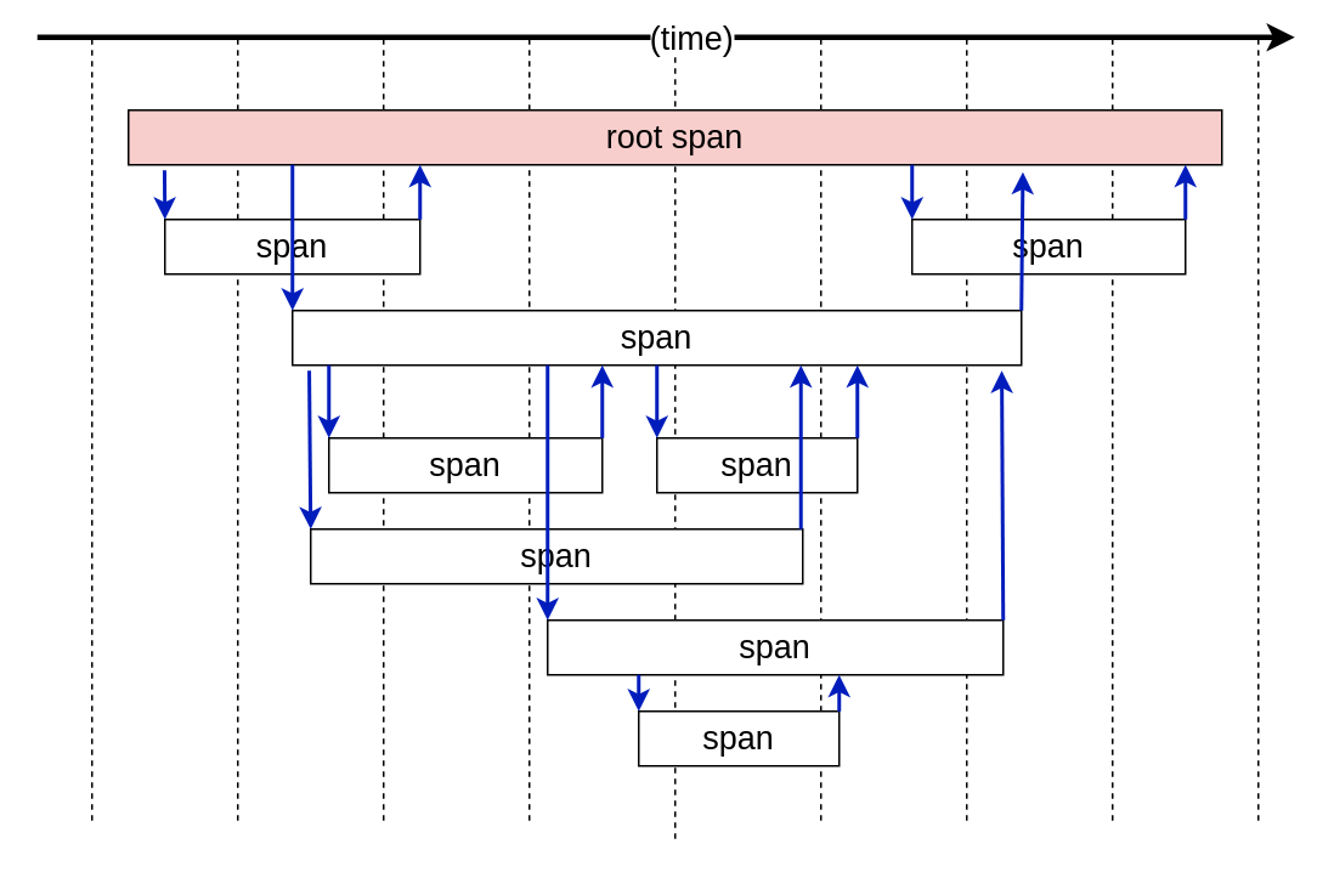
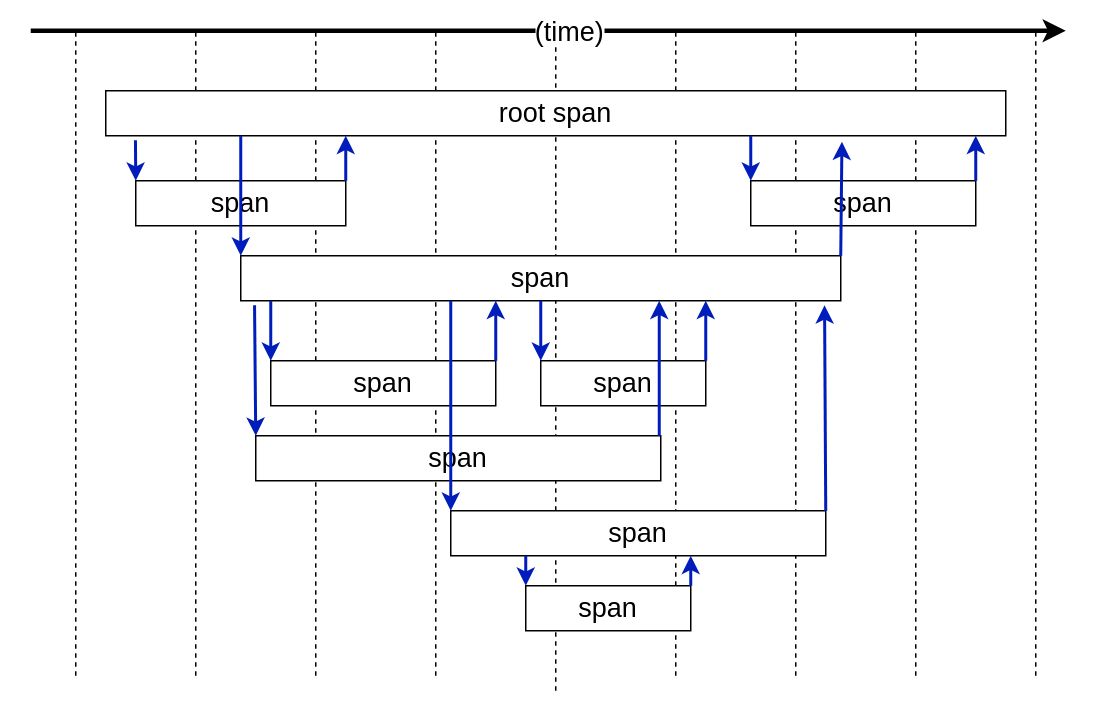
  <mxCell id="0" />
  <mxCell id="1" parent="0" />
  <mxCell id="2" value="" style="endArrow=classic;html=1;rounded=0;strokeWidth=3;" edge="1" parent="1"><mxGeometry width="50" height="50" relative="1" as="geometry"><mxPoint x="20" y="20" as="sourcePoint" /><mxPoint x="710" y="20" as="targetPoint" /></mxGeometry></mxCell>
  <mxCell id="3" value="&lt;font style=&quot;font-size: 18px;&quot;&gt;(time)&lt;/font&gt;" style="edgeLabel;html=1;align=center;verticalAlign=middle;resizable=0;points=[];" vertex="1" connectable="0" parent="2"><mxGeometry x="0.041" relative="1" as="geometry"><mxPoint as="offset" /></mxGeometry></mxCell>
  <mxCell id="4" value="" style="endArrow=none;dashed=1;html=1;rounded=0;" edge="1" parent="1"><mxGeometry width="50" height="50" relative="1" as="geometry"><mxPoint x="50" y="450" as="sourcePoint" /><mxPoint x="50" y="20" as="targetPoint" /></mxGeometry></mxCell>
  <mxCell id="5" value="" style="endArrow=none;dashed=1;html=1;rounded=0;" edge="1" parent="1"><mxGeometry width="50" height="50" relative="1" as="geometry"><mxPoint x="130" y="450" as="sourcePoint" /><mxPoint x="130" y="20" as="targetPoint" /></mxGeometry></mxCell>
  <mxCell id="6" value="" style="endArrow=none;dashed=1;html=1;rounded=0;" edge="1" parent="1"><mxGeometry width="50" height="50" relative="1" as="geometry"><mxPoint x="210" y="450" as="sourcePoint" /><mxPoint x="210" y="20" as="targetPoint" /></mxGeometry></mxCell>
  <mxCell id="7" value="" style="endArrow=none;dashed=1;html=1;rounded=0;" edge="1" parent="1"><mxGeometry width="50" height="50" relative="1" as="geometry"><mxPoint x="290" y="450" as="sourcePoint" /><mxPoint x="290" y="20" as="targetPoint" /></mxGeometry></mxCell>
  <mxCell id="8" value="" style="endArrow=none;dashed=1;html=1;rounded=0;" edge="1" parent="1"><mxGeometry width="50" height="50" relative="1" as="geometry"><mxPoint x="370" y="460" as="sourcePoint" /><mxPoint x="370" y="30" as="targetPoint" /></mxGeometry></mxCell>
  <mxCell id="9" value="" style="endArrow=none;dashed=1;html=1;rounded=0;" edge="1" parent="1"><mxGeometry width="50" height="50" relative="1" as="geometry"><mxPoint x="450" y="450" as="sourcePoint" /><mxPoint x="450" y="20" as="targetPoint" /></mxGeometry></mxCell>
  <mxCell id="10" value="" style="endArrow=none;dashed=1;html=1;rounded=0;" edge="1" parent="1"><mxGeometry width="50" height="50" relative="1" as="geometry"><mxPoint x="530" y="450" as="sourcePoint" /><mxPoint x="530" y="20" as="targetPoint" /></mxGeometry></mxCell>
  <mxCell id="11" value="" style="endArrow=none;dashed=1;html=1;rounded=0;" edge="1" parent="1"><mxGeometry width="50" height="50" relative="1" as="geometry"><mxPoint x="610" y="450" as="sourcePoint" /><mxPoint x="610" y="20" as="targetPoint" /></mxGeometry></mxCell>
  <mxCell id="12" value="" style="endArrow=none;dashed=1;html=1;rounded=0;" edge="1" parent="1"><mxGeometry width="50" height="50" relative="1" as="geometry"><mxPoint x="690" y="450" as="sourcePoint" /><mxPoint x="690" y="20" as="targetPoint" /></mxGeometry></mxCell>
- <mxCell id="13" value="&lt;font style=&quot;font-size: 18px;&quot;&gt;root span&lt;/font&gt;" style="rounded=0;whiteSpace=wrap;html=1;fillColor=#f8cecc;" vertex="1" parent="1"><mxGeometry x="70" y="60" width="600" height="30" as="geometry" /></mxCell>
+ <mxCell id="13" value="&lt;font style=&quot;font-size: 18px;&quot;&gt;root span&lt;/font&gt;" style="rounded=0;whiteSpace=wrap;html=1;" vertex="1" parent="1"><mxGeometry x="70" y="60" width="600" height="30" as="geometry" /></mxCell>
  <mxCell id="14" value="&lt;font style=&quot;font-size: 18px;&quot;&gt;span&lt;/font&gt;" style="rounded=0;whiteSpace=wrap;html=1;" vertex="1" parent="1"><mxGeometry x="90" y="120" width="140" height="30" as="geometry" /></mxCell>
  <mxCell id="15" value="&lt;font style=&quot;font-size: 18px;&quot;&gt;span&lt;/font&gt;" style="rounded=0;whiteSpace=wrap;html=1;" vertex="1" parent="1"><mxGeometry x="160" y="170" width="400" height="30" as="geometry" /></mxCell>
  <mxCell id="16" value="&lt;font style=&quot;font-size: 18px;&quot;&gt;span&lt;/font&gt;" style="rounded=0;whiteSpace=wrap;html=1;" vertex="1" parent="1"><mxGeometry x="500" y="120" width="150" height="30" as="geometry" /></mxCell>
  <mxCell id="17" value="&lt;font style=&quot;font-size: 18px;&quot;&gt;span&lt;/font&gt;" style="rounded=0;whiteSpace=wrap;html=1;" vertex="1" parent="1"><mxGeometry x="180" y="240" width="150" height="30" as="geometry" /></mxCell>
  <mxCell id="18" value="&lt;font style=&quot;font-size: 18px;&quot;&gt;span&lt;/font&gt;" style="rounded=0;whiteSpace=wrap;html=1;" vertex="1" parent="1"><mxGeometry x="170" y="290" width="270" height="30" as="geometry" /></mxCell>
  <mxCell id="19" value="&lt;font style=&quot;font-size: 18px;&quot;&gt;span&lt;/font&gt;" style="rounded=0;whiteSpace=wrap;html=1;" vertex="1" parent="1"><mxGeometry x="360" y="240" width="110" height="30" as="geometry" /></mxCell>
  <mxCell id="20" value="&lt;font style=&quot;font-size: 18px;&quot;&gt;span&lt;/font&gt;" style="rounded=0;whiteSpace=wrap;html=1;" vertex="1" parent="1"><mxGeometry x="300" y="340" width="250" height="30" as="geometry" /></mxCell>
  <mxCell id="21" value="&lt;font style=&quot;font-size: 18px;&quot;&gt;span&lt;/font&gt;" style="rounded=0;whiteSpace=wrap;html=1;" vertex="1" parent="1"><mxGeometry x="350" y="390" width="110" height="30" as="geometry" /></mxCell>
  <mxCell id="22" value="" style="endArrow=classic;html=1;rounded=0;exitX=0.033;exitY=1.1;exitDx=0;exitDy=0;exitPerimeter=0;entryX=0;entryY=0;entryDx=0;entryDy=0;strokeWidth=2;fillColor=#0050ef;strokeColor=#001DBC;" edge="1" parent="1" source="13" target="14"><mxGeometry width="50" height="50" relative="1" as="geometry"><mxPoint x="-10" y="240" as="sourcePoint" /><mxPoint x="40" y="190" as="targetPoint" /></mxGeometry></mxCell>
  <mxCell id="23" value="" style="endArrow=classic;html=1;rounded=0;strokeWidth=2;entryX=0;entryY=0;entryDx=0;entryDy=0;fillColor=#0050ef;strokeColor=#001DBC;" edge="1" parent="1" target="15"><mxGeometry width="50" height="50" relative="1" as="geometry"><mxPoint x="160" y="90" as="sourcePoint" /><mxPoint x="190" y="177" as="targetPoint" /></mxGeometry></mxCell>
  <mxCell id="24" value="" style="endArrow=classic;html=1;rounded=0;strokeWidth=2;entryX=0;entryY=0;entryDx=0;entryDy=0;fillColor=#0050ef;strokeColor=#001DBC;" edge="1" parent="1"><mxGeometry width="50" height="50" relative="1" as="geometry"><mxPoint x="180" y="200" as="sourcePoint" /><mxPoint x="180" y="240" as="targetPoint" /></mxGeometry></mxCell>
  <mxCell id="25" value="" style="endArrow=classic;html=1;rounded=0;strokeWidth=2;entryX=0;entryY=0;entryDx=0;entryDy=0;fillColor=#0050ef;strokeColor=#001DBC;exitX=0.023;exitY=1.1;exitDx=0;exitDy=0;exitPerimeter=0;" edge="1" parent="1" source="15"><mxGeometry width="50" height="50" relative="1" as="geometry"><mxPoint x="170" y="210" as="sourcePoint" /><mxPoint x="170" y="290" as="targetPoint" /></mxGeometry></mxCell>
  <mxCell id="26" value="" style="endArrow=classic;html=1;rounded=0;strokeWidth=2;entryX=0;entryY=0;entryDx=0;entryDy=0;fillColor=#0050ef;strokeColor=#001DBC;" edge="1" parent="1"><mxGeometry width="50" height="50" relative="1" as="geometry"><mxPoint x="500" y="90" as="sourcePoint" /><mxPoint x="500" y="120" as="targetPoint" /></mxGeometry></mxCell>
  <mxCell id="27" value="" style="endArrow=classic;html=1;rounded=0;strokeWidth=2;entryX=0;entryY=0;entryDx=0;entryDy=0;fillColor=#0050ef;strokeColor=#001DBC;" edge="1" parent="1"><mxGeometry width="50" height="50" relative="1" as="geometry"><mxPoint x="360" y="200" as="sourcePoint" /><mxPoint x="360" y="240" as="targetPoint" /></mxGeometry></mxCell>
  <mxCell id="28" value="" style="endArrow=classic;html=1;rounded=0;strokeWidth=2;entryX=0;entryY=0;entryDx=0;entryDy=0;fillColor=#0050ef;strokeColor=#001DBC;" edge="1" parent="1" target="20"><mxGeometry width="50" height="50" relative="1" as="geometry"><mxPoint x="300" y="200" as="sourcePoint" /><mxPoint x="329" y="345" as="targetPoint" /></mxGeometry></mxCell>
  <mxCell id="29" value="" style="endArrow=classic;html=1;rounded=0;strokeWidth=2;entryX=0;entryY=0;entryDx=0;entryDy=0;fillColor=#0050ef;strokeColor=#001DBC;" edge="1" parent="1"><mxGeometry width="50" height="50" relative="1" as="geometry"><mxPoint x="350" y="370" as="sourcePoint" /><mxPoint x="350" y="390" as="targetPoint" /></mxGeometry></mxCell>
  <mxCell id="30" value="" style="endArrow=classic;html=1;rounded=0;fillColor=#0050ef;strokeColor=#001DBC;strokeWidth=2;exitX=1;exitY=0;exitDx=0;exitDy=0;" edge="1" parent="1" source="14"><mxGeometry width="50" height="50" relative="1" as="geometry"><mxPoint x="180" y="140" as="sourcePoint" /><mxPoint x="230" y="90" as="targetPoint" /></mxGeometry></mxCell>
  <mxCell id="31" value="" style="endArrow=classic;html=1;rounded=0;fillColor=#0050ef;strokeColor=#001DBC;strokeWidth=2;" edge="1" parent="1"><mxGeometry width="50" height="50" relative="1" as="geometry"><mxPoint x="650" y="120" as="sourcePoint" /><mxPoint x="650" y="90" as="targetPoint" /></mxGeometry></mxCell>
  <mxCell id="32" value="" style="endArrow=classic;html=1;rounded=0;fillColor=#0050ef;strokeColor=#001DBC;strokeWidth=2;entryX=0.818;entryY=1.133;entryDx=0;entryDy=0;entryPerimeter=0;" edge="1" parent="1" target="13"><mxGeometry width="50" height="50" relative="1" as="geometry"><mxPoint x="560" y="170" as="sourcePoint" /><mxPoint x="560" y="100" as="targetPoint" /></mxGeometry></mxCell>
  <mxCell id="33" value="" style="endArrow=classic;html=1;rounded=0;fillColor=#0050ef;strokeColor=#001DBC;strokeWidth=2;" edge="1" parent="1"><mxGeometry width="50" height="50" relative="1" as="geometry"><mxPoint x="470" y="240" as="sourcePoint" /><mxPoint x="470" y="200" as="targetPoint" /></mxGeometry></mxCell>
  <mxCell id="34" value="" style="endArrow=classic;html=1;rounded=0;fillColor=#0050ef;strokeColor=#001DBC;strokeWidth=2;" edge="1" parent="1"><mxGeometry width="50" height="50" relative="1" as="geometry"><mxPoint x="330" y="240" as="sourcePoint" /><mxPoint x="330" y="200" as="targetPoint" /></mxGeometry></mxCell>
  <mxCell id="35" value="" style="endArrow=classic;html=1;rounded=0;fillColor=#0050ef;strokeColor=#001DBC;strokeWidth=2;" edge="1" parent="1"><mxGeometry width="50" height="50" relative="1" as="geometry"><mxPoint x="439" y="290" as="sourcePoint" /><mxPoint x="439" y="200" as="targetPoint" /></mxGeometry></mxCell>
  <mxCell id="36" value="" style="endArrow=classic;html=1;rounded=0;fillColor=#0050ef;strokeColor=#001DBC;strokeWidth=2;entryX=0.973;entryY=1.1;entryDx=0;entryDy=0;entryPerimeter=0;" edge="1" parent="1" target="15"><mxGeometry width="50" height="50" relative="1" as="geometry"><mxPoint x="550" y="340" as="sourcePoint" /><mxPoint x="551" y="264" as="targetPoint" /></mxGeometry></mxCell>
  <mxCell id="37" value="" style="endArrow=classic;html=1;rounded=0;fillColor=#0050ef;strokeColor=#001DBC;strokeWidth=2;" edge="1" parent="1"><mxGeometry width="50" height="50" relative="1" as="geometry"><mxPoint x="460" y="390" as="sourcePoint" /><mxPoint x="460" y="370" as="targetPoint" /></mxGeometry></mxCell>
